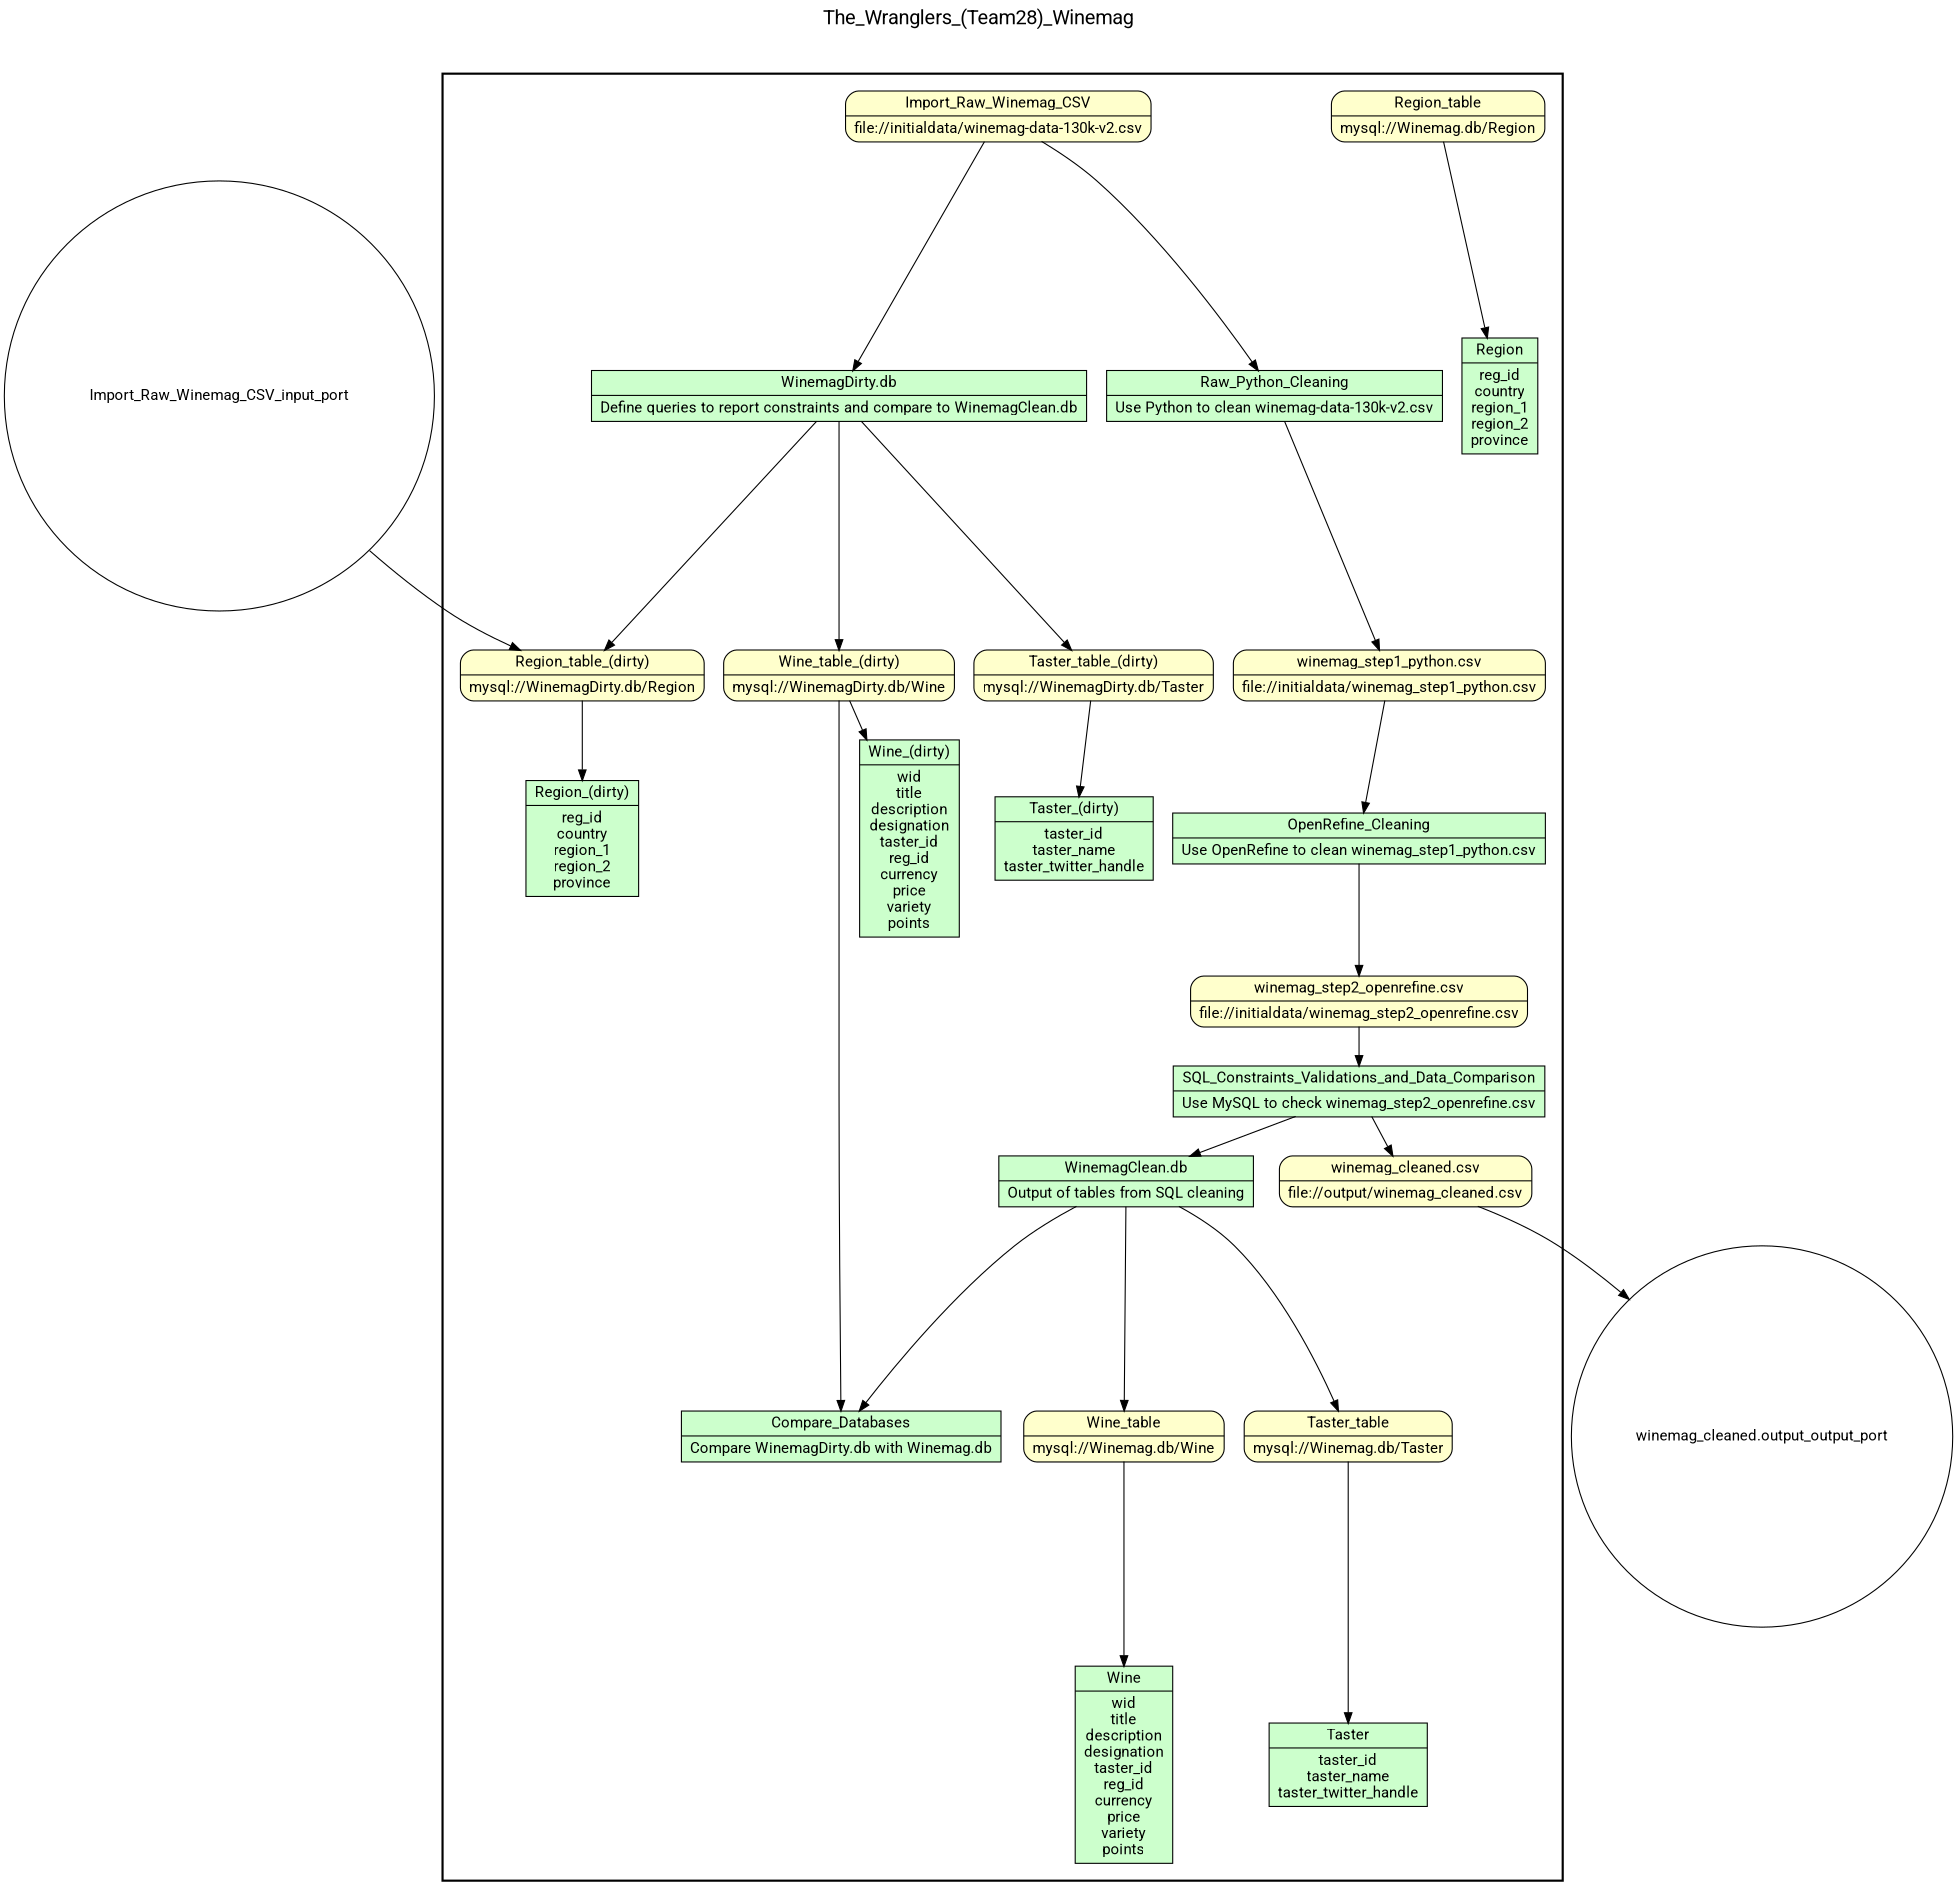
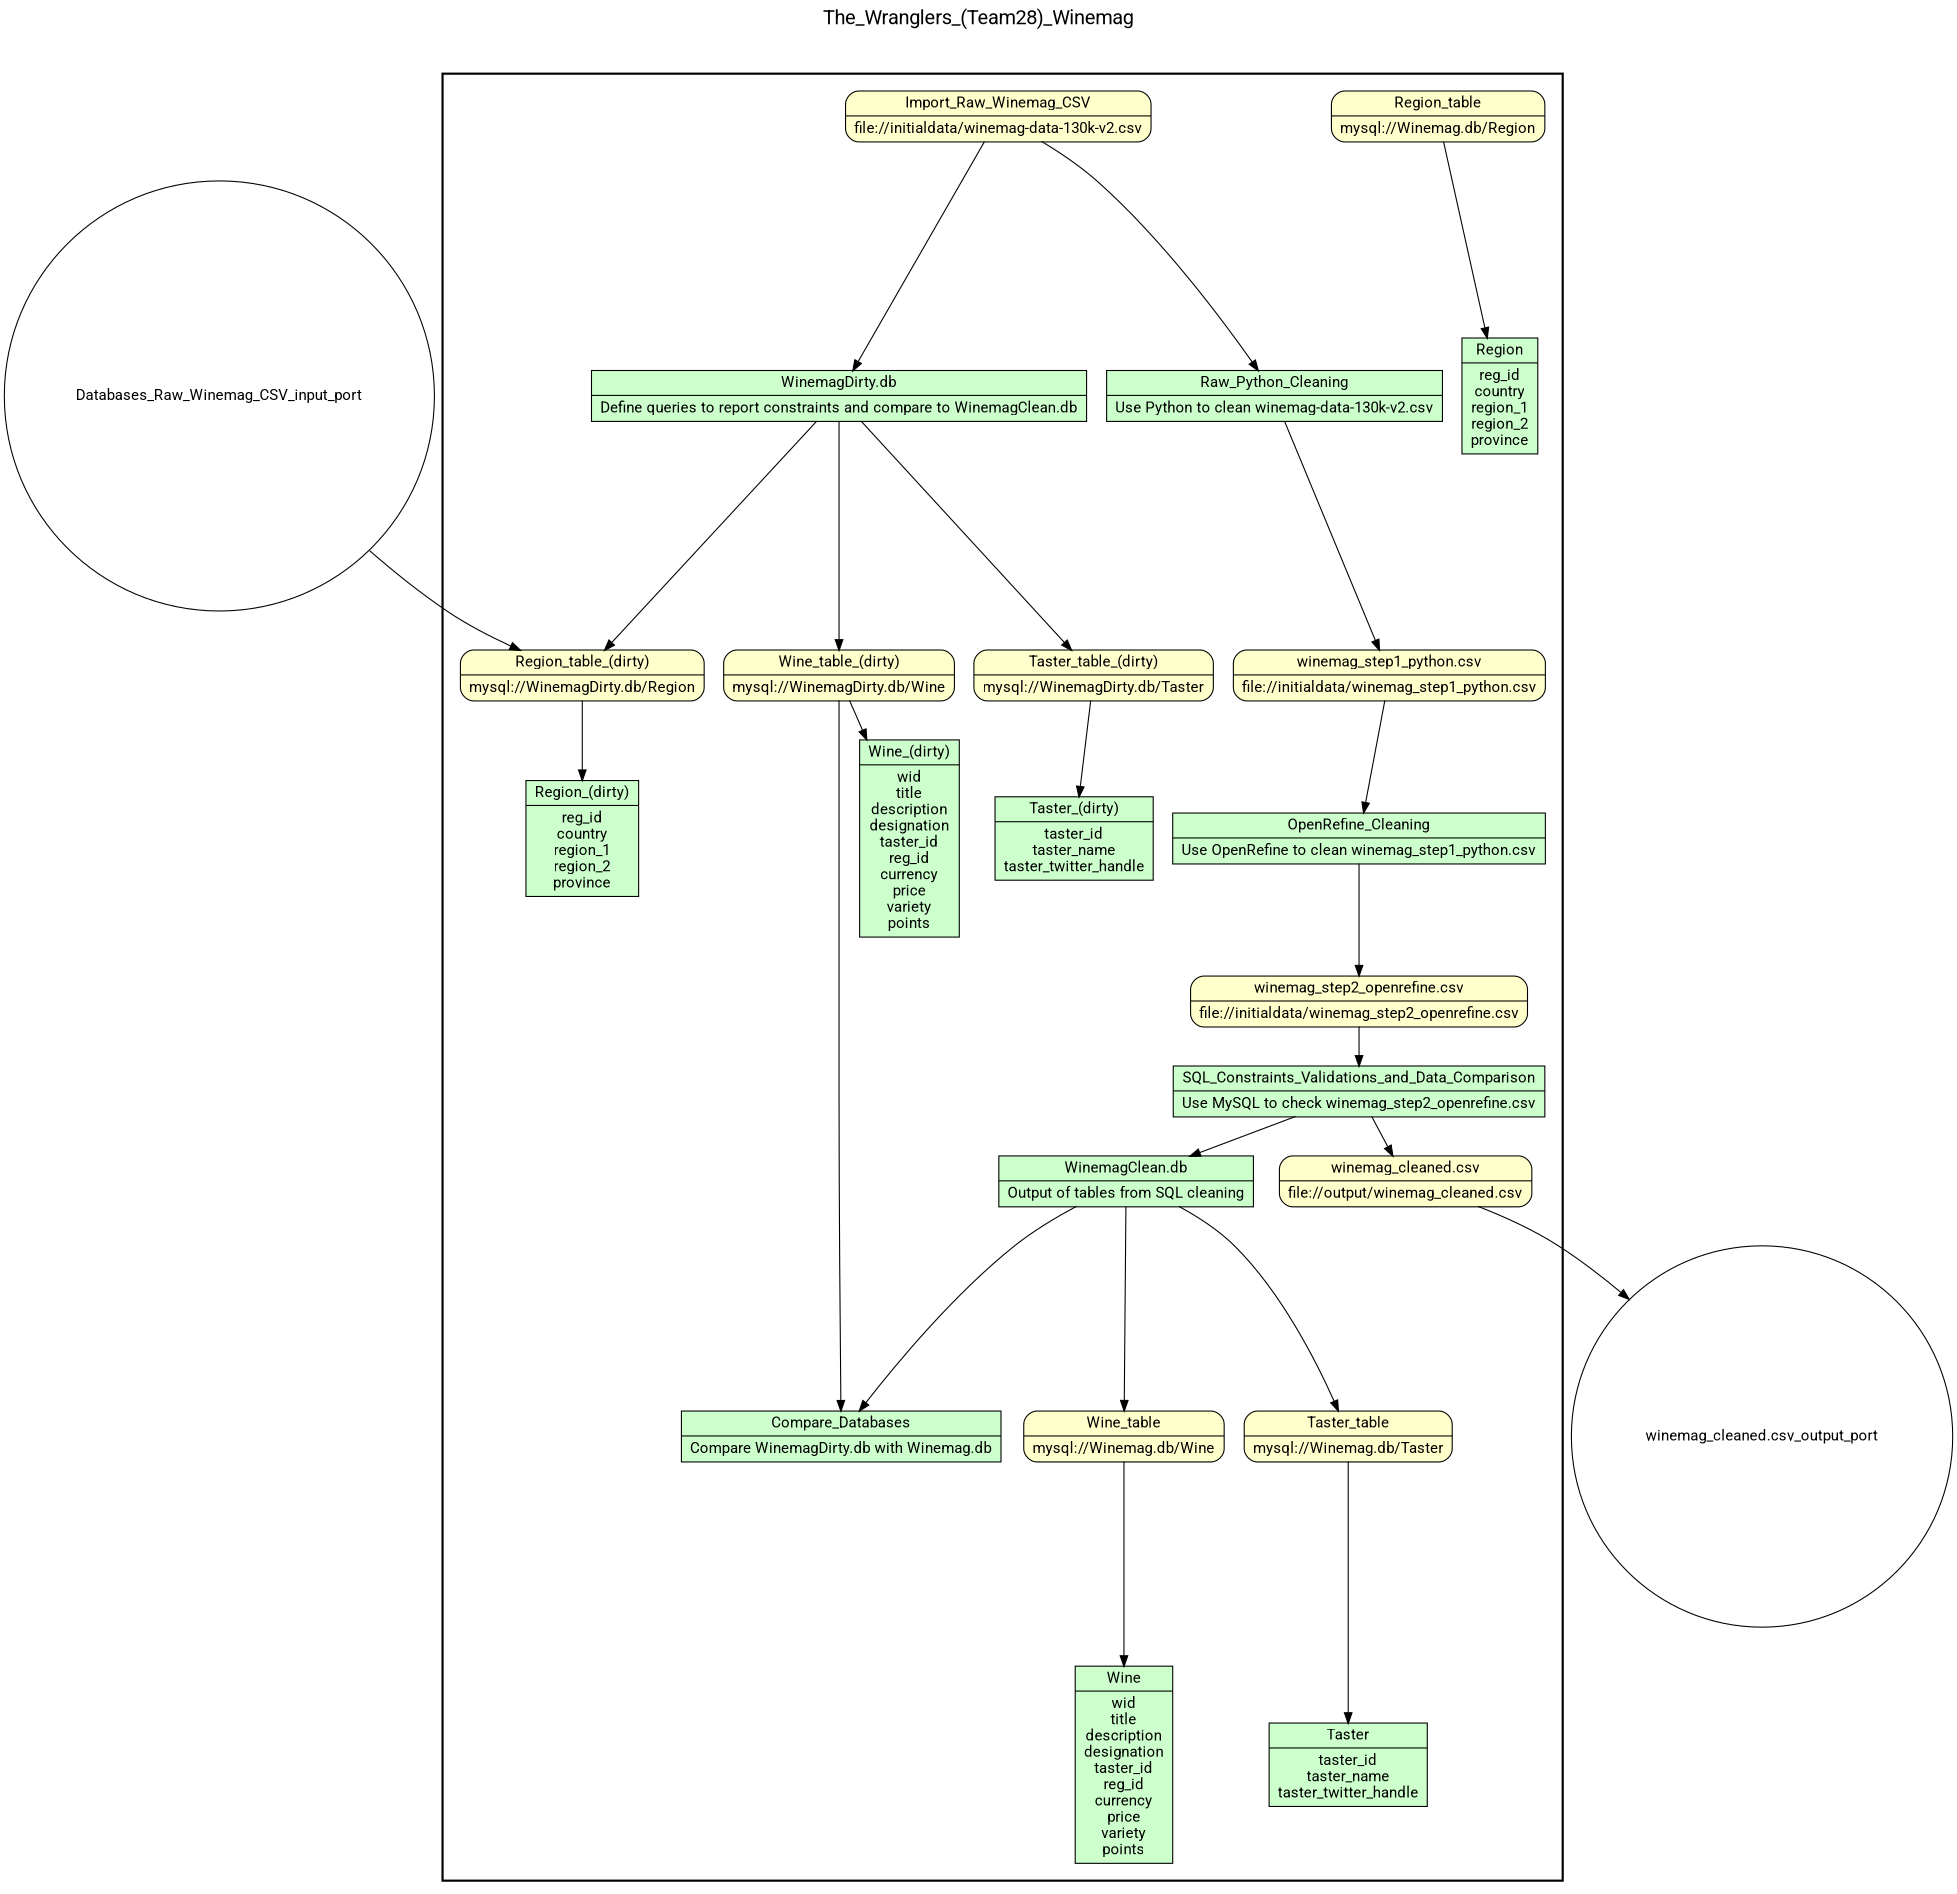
  digraph {
    fontname=Roboto
    fontsize=18
    label="The_Wranglers_(Team28)_Winemag"
    labelloc=t
    rankdir=TB
    node [fillcolor="#CCFFCC" fontname=Roboto peripheries=1 rankdir=LR shape=record style=filled]
    edge [fontname=Roboto]
    n1 [label="{<f0> WinemagDirty.db |<f1> Define queries to report constraints and compare to WinemagClean.db}"]
    n2 [label="{<f0> Compare_Databases |<f1> Compare WinemagDirty.db with Winemag.db}"]
    n3 [fillcolor="#FFFFCC" label="{<f0> Taster_table_(dirty) |<f1> mysql\://WinemagDirty.db/Taster}" style="rounded,filled"]
    n4 [fillcolor="#FFFFCC" label="{<f0> Wine_table_(dirty) |<f1> mysql\://WinemagDirty.db/Wine}" style="rounded,filled"]
    n5 [fillcolor="#FFFFCC" label="{<f0> Region_table_(dirty) |<f1> mysql\://WinemagDirty.db/Region}" style="rounded,filled"]
    n6 [label="{<f0> Taster_(dirty) |<f1> taster_id\ntaster_name\ntaster_twitter_handle}"]
    n7 [label="{<f0> Wine_(dirty) |<f1> wid\ntitle\ndescription\ndesignation\ntaster_id\nreg_id\ncurrency\nprice\nvariety\npoints}"]
    n8 [label="{<f0> Region_(dirty) |<f1> reg_id\ncountry\nregion_1\nregion_2\nprovince}"]
    n9 [label="{<f0> Raw_Python_Cleaning |<f1> Use Python to clean winemag-data-130k-v2.csv}"]
    n10 [fillcolor="#FFFFCC" label="{<f0> winemag_step1_python.csv |<f1> file\://initialdata/winemag_step1_python.csv}" style="rounded,filled"]
    n11 [label="{<f0> OpenRefine_Cleaning |<f1> Use OpenRefine to clean winemag_step1_python.csv}"]
    n12 [fillcolor="#FFFFCC" label="{<f0> winemag_step2_openrefine.csv |<f1> file\://initialdata/winemag_step2_openrefine.csv}" style="rounded,filled"]
    n13 [label="{<f0> SQL_Constraints_Validations_and_Data_Comparison |<f1> Use MySQL to check winemag_step2_openrefine.csv}"]
    n14 [label="{<f0> WinemagClean.db |<f1> Output of tables from SQL cleaning}"]
    n15 [fillcolor="#FFFFCC" label="{<f0> winemag_cleaned.csv |<f1> file\://output/winemag_cleaned.csv}" style="rounded,filled"]
    n16 [fillcolor="#FFFFCC" label="{<f0> Taster_table |<f1> mysql\://Winemag.db/Taster}" style="rounded,filled"]
    n17 [fillcolor="#FFFFCC" label="{<f0> Wine_table |<f1> mysql\://Winemag.db/Wine}" style="rounded,filled"]
    n18 [fillcolor="#FFFFCC" label="{<f0> Region_table |<f1> mysql\://Winemag.db/Region}" style="rounded,filled"]
    n19 [label="{<f0> Taster |<f1> taster_id\ntaster_name\ntaster_twitter_handle}"]
    n20 [label="{<f0> Wine |<f1> wid\ntitle\ndescription\ndesignation\ntaster_id\nreg_id\ncurrency\nprice\nvariety\npoints}"]
    n21 [label="{<f0> Region |<f1> reg_id\ncountry\nregion_1\nregion_2\nprovince}"]
    n22 [fillcolor="#FFFFCC" label="{<f0> Import_Raw_Winemag_CSV |<f1> file\://initialdata/winemag-data-130k-v2.csv}" style="rounded,filled"]
-   "winemag_cleaned.csv_output_port" [fillcolor="#FFFFFF" shape=circle style="rounded,filled" width=0.2 label="winemag_cleaned.output_output_port" rankdir=""]
-   Import_Raw_Winemag_CSV_input_port [fillcolor="#FFFFFF" shape=circle style="rounded,filled" width=0.2 rankdir=""]
+   "winemag_cleaned.csv_output_port" [fillcolor="#FFFFFF" shape=circle style="rounded,filled" width=0.2 rankdir=""]
+   Import_Raw_Winemag_CSV_input_port [fillcolor="#FFFFFF" shape=circle style="rounded,filled" width=0.2 label=Databases_Raw_Winemag_CSV_input_port rankdir=""]
    subgraph cluster_1 {
      color=black
      label=""
      penwidth=2
      subgraph cluster_2 {
        color=black
        label=""
        penwidth=0
        n1
        n2
        n3
        n4
        n5
        n6
        n7
        n8
        n9
        n10
        n11
        n12
        n13
        n14
        n15
        n16
        n17
        n18
        n19
        n20
        n21
        n22
      }
    }
    n1 -> n3
    n1 -> n4
    n1 -> n5
    n3 -> n6
    n4 -> n2
    n4 -> n7
    n5 -> n8
    n9 -> n10
    n10 -> n11
    n11 -> n12
    n12 -> n13
    n13 -> n14
    n13 -> n15
    n14 -> n2
    n14 -> n16
    n14 -> n17
    n15 -> "winemag_cleaned.csv_output_port"
    n16 -> n19
    n17 -> n20
    n18 -> n21
    n22 -> n1
    n22 -> n9
    Import_Raw_Winemag_CSV_input_port -> n5
  }
